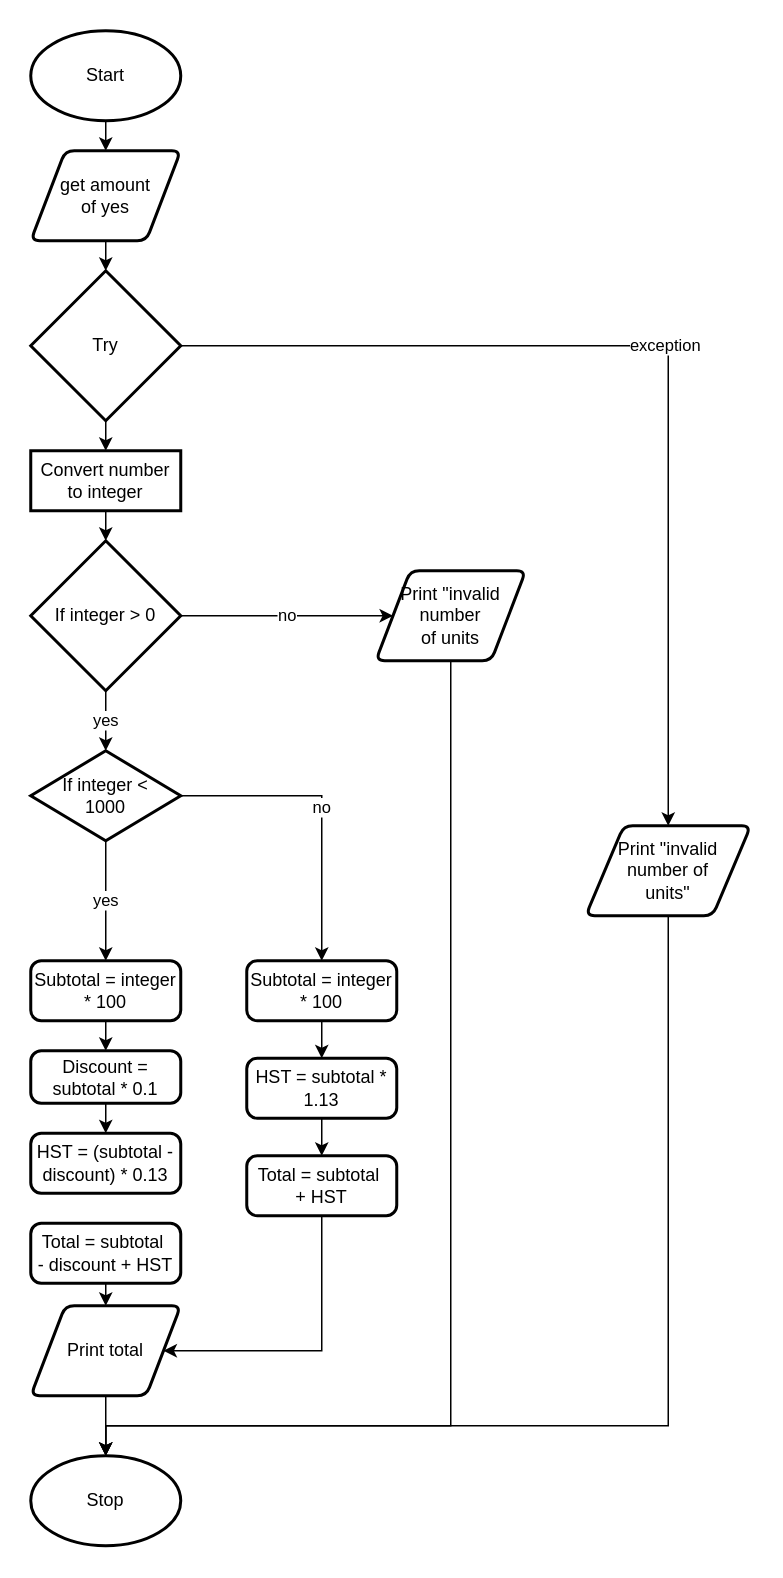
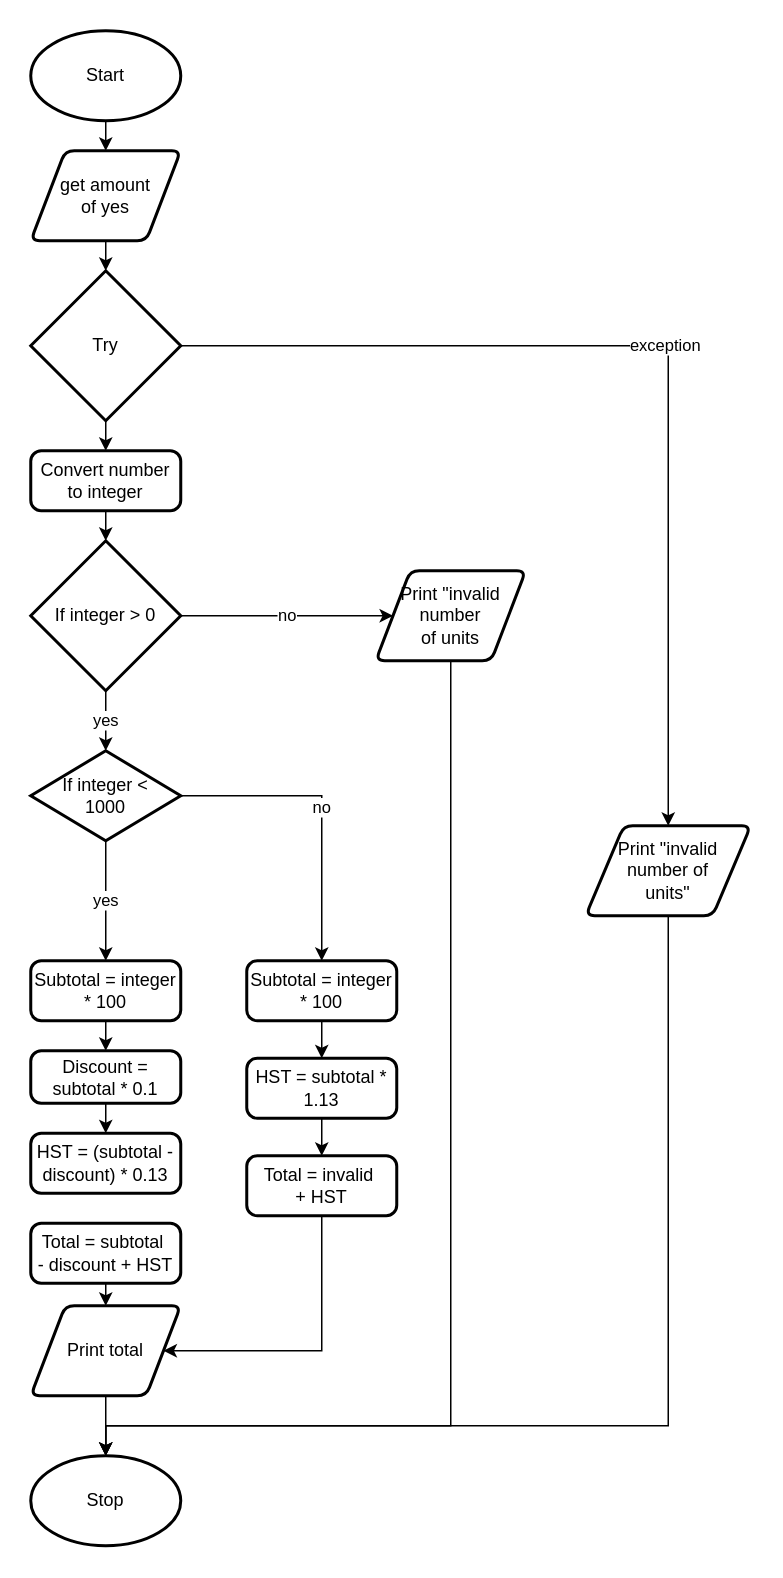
  <mxCell id="0" />
  <mxCell id="1" parent="0" />
  <mxCell id="2" style="edgeStyle=none;html=1;exitX=0.5;exitY=1;exitDx=0;exitDy=0;exitPerimeter=0;entryX=0.5;entryY=0;entryDx=0;entryDy=0;" edge="1" parent="1" source="3" target="5"><mxGeometry relative="1" as="geometry" /></mxCell>
  <mxCell id="3" value="Start" style="strokeWidth=2;html=1;shape=mxgraph.flowchart.start_1;whiteSpace=wrap;" vertex="1" parent="1"><mxGeometry x="20" y="20" width="100" height="60" as="geometry" /></mxCell>
  <mxCell id="4" style="edgeStyle=none;html=1;exitX=0.5;exitY=1;exitDx=0;exitDy=0;entryX=0.5;entryY=0;entryDx=0;entryDy=0;entryPerimeter=0;" edge="1" parent="1" source="5" target="8"><mxGeometry relative="1" as="geometry" /></mxCell>
  <mxCell id="5" value="get amount&lt;br&gt;of yes" style="shape=parallelogram;html=1;strokeWidth=2;perimeter=parallelogramPerimeter;whiteSpace=wrap;rounded=1;arcSize=12;size=0.23;" vertex="1" parent="1"><mxGeometry x="20" y="100" width="100" height="60" as="geometry" /></mxCell>
  <mxCell id="6" style="edgeStyle=none;html=1;exitX=0.5;exitY=1;exitDx=0;exitDy=0;exitPerimeter=0;entryX=0.5;entryY=0;entryDx=0;entryDy=0;" edge="1" parent="1" source="8" target="10"><mxGeometry relative="1" as="geometry" /></mxCell>
  <mxCell id="7" value="exception" style="edgeStyle=orthogonalEdgeStyle;rounded=0;html=1;exitX=1;exitY=0.5;exitDx=0;exitDy=0;exitPerimeter=0;entryX=0.5;entryY=0;entryDx=0;entryDy=0;" edge="1" parent="1" source="8" target="20"><mxGeometry relative="1" as="geometry" /></mxCell>
  <mxCell id="8" value="Try" style="strokeWidth=2;html=1;shape=mxgraph.flowchart.decision;whiteSpace=wrap;" vertex="1" parent="1"><mxGeometry x="20" y="180" width="100" height="100" as="geometry" /></mxCell>
  <mxCell id="9" style="edgeStyle=none;html=1;exitX=0.5;exitY=1;exitDx=0;exitDy=0;entryX=0.5;entryY=0;entryDx=0;entryDy=0;entryPerimeter=0;" edge="1" parent="1" source="10"><mxGeometry relative="1" as="geometry"><mxPoint x="70" y="360" as="targetPoint" /></mxGeometry></mxCell>
- <mxCell id="10" value="Convert number&lt;br&gt;to integer" style="whiteSpace=wrap;html=1;absoluteArcSize=1;arcSize=14;strokeWidth=2;rounded=0;" vertex="1" parent="1"><mxGeometry x="20" y="300" width="100" height="40" as="geometry" /></mxCell>
+ <mxCell id="10" value="Convert number&lt;br&gt;to integer" style="rounded=1;whiteSpace=wrap;html=1;absoluteArcSize=1;arcSize=14;strokeWidth=2;" vertex="1" parent="1"><mxGeometry x="20" y="300" width="100" height="40" as="geometry" /></mxCell>
  <mxCell id="11" value="yes" style="edgeStyle=none;html=1;exitX=0.5;exitY=1;exitDx=0;exitDy=0;exitPerimeter=0;entryX=0.5;entryY=0;entryDx=0;entryDy=0;" edge="1" parent="1" source="13" target="15"><mxGeometry relative="1" as="geometry" /></mxCell>
  <mxCell id="12" value="no" style="edgeStyle=orthogonalEdgeStyle;html=1;exitX=1;exitY=0.5;exitDx=0;exitDy=0;exitPerimeter=0;entryX=0.5;entryY=0;entryDx=0;entryDy=0;rounded=0;" edge="1" parent="1" source="13" target="17"><mxGeometry relative="1" as="geometry" /></mxCell>
  <mxCell id="13" value="If integer &amp;lt;&lt;br&gt;1000" style="strokeWidth=2;html=1;shape=mxgraph.flowchart.decision;whiteSpace=wrap;" vertex="1" parent="1"><mxGeometry x="20" y="500" width="100" height="60" as="geometry" /></mxCell>
  <mxCell id="14" style="edgeStyle=orthogonalEdgeStyle;rounded=0;html=1;exitX=0.5;exitY=1;exitDx=0;exitDy=0;entryX=0.5;entryY=0;entryDx=0;entryDy=0;" edge="1" parent="1" source="15" target="22"><mxGeometry relative="1" as="geometry" /></mxCell>
  <mxCell id="15" value="Subtotal = integer * 100" style="rounded=1;whiteSpace=wrap;html=1;absoluteArcSize=1;arcSize=14;strokeWidth=2;" vertex="1" parent="1"><mxGeometry x="20" y="640" width="100" height="40" as="geometry" /></mxCell>
  <mxCell id="16" style="edgeStyle=orthogonalEdgeStyle;rounded=0;html=1;exitX=0.5;exitY=1;exitDx=0;exitDy=0;entryX=0.5;entryY=0;entryDx=0;entryDy=0;" edge="1" parent="1" source="17" target="27"><mxGeometry relative="1" as="geometry" /></mxCell>
  <mxCell id="17" value="Subtotal = integer * 100" style="rounded=1;whiteSpace=wrap;html=1;absoluteArcSize=1;arcSize=14;strokeWidth=2;" vertex="1" parent="1"><mxGeometry x="164" y="640" width="100" height="40" as="geometry" /></mxCell>
  <mxCell id="18" value="Stop" style="strokeWidth=2;html=1;shape=mxgraph.flowchart.start_1;whiteSpace=wrap;" vertex="1" parent="1"><mxGeometry x="20" y="970" width="100" height="60" as="geometry" /></mxCell>
  <mxCell id="19" style="edgeStyle=orthogonalEdgeStyle;rounded=0;html=1;exitX=0.5;exitY=1;exitDx=0;exitDy=0;entryX=0.5;entryY=0;entryDx=0;entryDy=0;entryPerimeter=0;" edge="1" parent="1" source="20" target="18"><mxGeometry relative="1" as="geometry"><Array as="points"><mxPoint x="445" y="950" /><mxPoint x="70" y="950" /></Array></mxGeometry></mxCell>
  <mxCell id="20" value="Print &quot;invalid&lt;br&gt;number of&lt;br&gt;units&quot;" style="shape=parallelogram;html=1;strokeWidth=2;perimeter=parallelogramPerimeter;whiteSpace=wrap;rounded=1;arcSize=12;size=0.23;" vertex="1" parent="1"><mxGeometry x="390" y="550" width="110" height="60" as="geometry" /></mxCell>
  <mxCell id="21" value="" style="edgeStyle=orthogonalEdgeStyle;rounded=0;html=1;" edge="1" parent="1" source="22" target="23"><mxGeometry relative="1" as="geometry" /></mxCell>
  <mxCell id="22" value="Discount = subtotal * 0.1" style="rounded=1;whiteSpace=wrap;html=1;absoluteArcSize=1;arcSize=14;strokeWidth=2;" vertex="1" parent="1"><mxGeometry x="20" y="700" width="100" height="35" as="geometry" /></mxCell>
  <mxCell id="23" value="HST = (subtotal - discount) * 0.13" style="rounded=1;whiteSpace=wrap;html=1;absoluteArcSize=1;arcSize=14;strokeWidth=2;" vertex="1" parent="1"><mxGeometry x="20" y="755" width="100" height="40" as="geometry" /></mxCell>
  <mxCell id="24" style="edgeStyle=orthogonalEdgeStyle;rounded=0;html=1;exitX=0.5;exitY=1;exitDx=0;exitDy=0;entryX=0.5;entryY=0;entryDx=0;entryDy=0;" edge="1" parent="1" source="25" target="31"><mxGeometry relative="1" as="geometry" /></mxCell>
  <mxCell id="25" value="Total = subtotal&amp;nbsp;&lt;br&gt;- discount + HST" style="rounded=1;whiteSpace=wrap;html=1;absoluteArcSize=1;arcSize=14;strokeWidth=2;" vertex="1" parent="1"><mxGeometry x="20" y="815" width="100" height="40" as="geometry" /></mxCell>
  <mxCell id="26" style="edgeStyle=orthogonalEdgeStyle;rounded=0;html=1;exitX=0.5;exitY=1;exitDx=0;exitDy=0;entryX=0.5;entryY=0;entryDx=0;entryDy=0;" edge="1" parent="1" source="27" target="29"><mxGeometry relative="1" as="geometry" /></mxCell>
  <mxCell id="27" value="HST = subtotal * 1.13" style="rounded=1;whiteSpace=wrap;html=1;absoluteArcSize=1;arcSize=14;strokeWidth=2;" vertex="1" parent="1"><mxGeometry x="164" y="705" width="100" height="40" as="geometry" /></mxCell>
  <mxCell id="28" style="edgeStyle=orthogonalEdgeStyle;rounded=0;html=1;exitX=0.5;exitY=1;exitDx=0;exitDy=0;entryX=1;entryY=0.5;entryDx=0;entryDy=0;" edge="1" parent="1" source="29" target="31"><mxGeometry relative="1" as="geometry"><Array as="points"><mxPoint x="214" y="900" /></Array></mxGeometry></mxCell>
- <mxCell id="29" value="Total = subtotal&amp;nbsp;&lt;br&gt;+ HST" style="rounded=1;whiteSpace=wrap;html=1;absoluteArcSize=1;arcSize=14;strokeWidth=2;" vertex="1" parent="1"><mxGeometry x="164" y="770" width="100" height="40" as="geometry" /></mxCell>
+ <mxCell id="29" value="Total = invalid&amp;nbsp;&lt;br&gt;+ HST" style="rounded=1;whiteSpace=wrap;html=1;absoluteArcSize=1;arcSize=14;strokeWidth=2;" vertex="1" parent="1"><mxGeometry x="164" y="770" width="100" height="40" as="geometry" /></mxCell>
  <mxCell id="30" style="edgeStyle=orthogonalEdgeStyle;rounded=0;html=1;exitX=0.5;exitY=1;exitDx=0;exitDy=0;" edge="1" parent="1" source="31"><mxGeometry relative="1" as="geometry"><mxPoint x="70" y="970" as="targetPoint" /></mxGeometry></mxCell>
  <mxCell id="31" value="Print total" style="shape=parallelogram;html=1;strokeWidth=2;perimeter=parallelogramPerimeter;whiteSpace=wrap;rounded=1;arcSize=12;size=0.23;" vertex="1" parent="1"><mxGeometry x="20" y="870" width="100" height="60" as="geometry" /></mxCell>
  <mxCell id="32" value="yes" style="edgeStyle=orthogonalEdgeStyle;rounded=0;html=1;exitX=0.5;exitY=1;exitDx=0;exitDy=0;exitPerimeter=0;entryX=0.5;entryY=0;entryDx=0;entryDy=0;entryPerimeter=0;" edge="1" parent="1" source="34" target="13"><mxGeometry relative="1" as="geometry" /></mxCell>
  <mxCell id="33" value="no" style="edgeStyle=orthogonalEdgeStyle;rounded=0;html=1;exitX=1;exitY=0.5;exitDx=0;exitDy=0;exitPerimeter=0;entryX=0;entryY=0.5;entryDx=0;entryDy=0;" edge="1" parent="1" source="34" target="36"><mxGeometry relative="1" as="geometry" /></mxCell>
  <mxCell id="34" value="If integer &amp;gt; 0" style="strokeWidth=2;html=1;shape=mxgraph.flowchart.decision;whiteSpace=wrap;" vertex="1" parent="1"><mxGeometry x="20" y="360" width="100" height="100" as="geometry" /></mxCell>
  <mxCell id="35" style="edgeStyle=orthogonalEdgeStyle;rounded=0;html=1;exitX=0.5;exitY=1;exitDx=0;exitDy=0;entryX=0.5;entryY=0;entryDx=0;entryDy=0;entryPerimeter=0;" edge="1" parent="1" source="36" target="18"><mxGeometry relative="1" as="geometry"><Array as="points"><mxPoint x="300" y="950" /><mxPoint x="70" y="950" /></Array></mxGeometry></mxCell>
  <mxCell id="36" value="Print &quot;invalid&lt;br&gt;number &lt;br&gt;of units" style="shape=parallelogram;html=1;strokeWidth=2;perimeter=parallelogramPerimeter;whiteSpace=wrap;rounded=1;arcSize=12;size=0.23;" vertex="1" parent="1"><mxGeometry x="250" y="380" width="100" height="60" as="geometry" /></mxCell>
